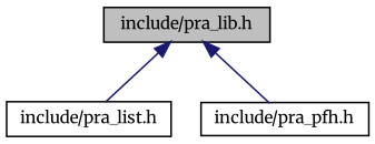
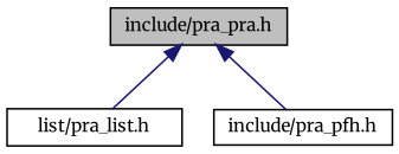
  digraph {
    fontname=Merriweather
    node [color=black fontname=Merriweather fontsize=10 shape=record]
    edge [color=midnightblue dir=back fontname=Merriweather fontsize=10 labelfontname=Helvetica labelfontsize=10 style=solid]
-   n1 [fillcolor=grey75 fontcolor=black height=0.2 label="include/pra_lib.h" style=filled width=0.4]
-   n2 [height=0.2 label="include/pra_list.h" width=0.4]
+   n1 [fillcolor=grey75 fontcolor=black height=0.2 label="include/pra_pra.h" style=filled width=0.4]
+   n2 [height=0.2 label="list/pra_list.h" width=0.4]
    n3 [height=0.2 label="include/pra_pfh.h" width=0.4]
    n1 -> n2
    n1 -> n3
  }
